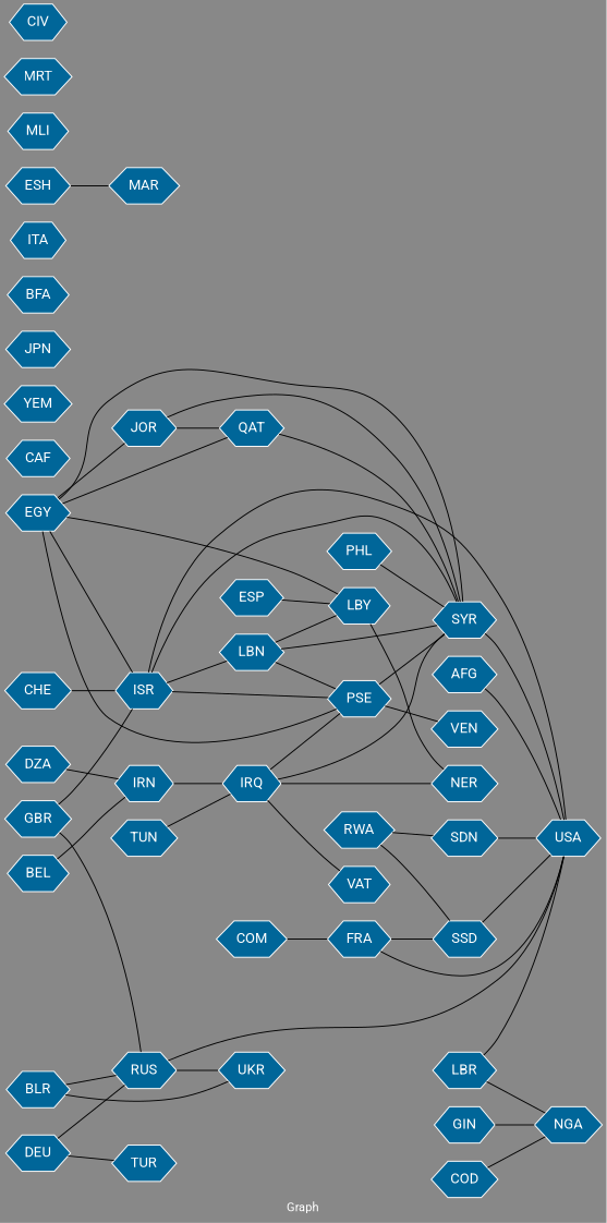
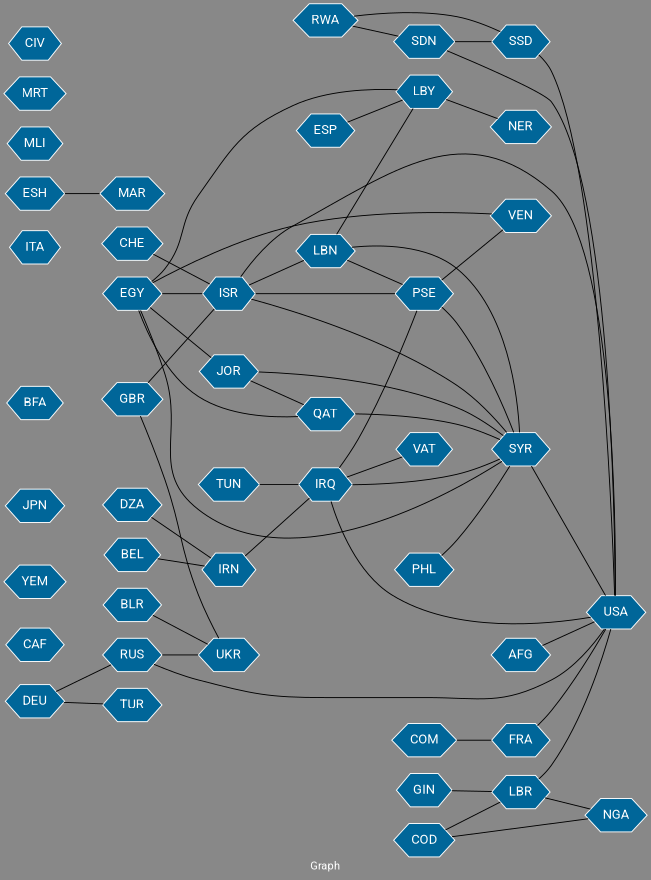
  graph {
    bgcolor="#888888"
    fontcolor=white
    fontname=Roboto
    fontsize=12
    label="Graph"
    rankdir=LR
    node [color=white fillcolor="#006699" fontcolor=white fontname=Roboto shape=hexagon style=filled]
    edge [arrowhead=open color=black fontcolor=white fontname=Roboto fontsize=12 weight=1]
    n1 [label=SSD]
    n2 [label=USA]
    n3 [label=SDN]
    n4 [label=SYR]
    n5 [label=LBY]
    n6 [label=NER]
    n7 [label=IRN]
    n8 [label=IRQ]
    n9 [label=PSE]
    n10 [label=VEN]
    n11 [label=VAT]
    n12 [label=TUN]
    n13 [label=EGY]
    n14 [label=ISR]
    n15 [label=QAT]
    n16 [label=JOR]
    n17 [label=LBN]
    n18 [label=CAF]
    n19 [label=RUS]
    n20 [label=UKR]
    n21 [label=DZA]
    n22 [label=YEM]
    n23 [label=GIN]
    n24 [label=NGA]
    n25 [label=JPN]
    n26 [label=TUR]
    n27 [label=BFA]
    n28 [label=DEU]
    n29 [label=RWA]
    n30 [label=BLR]
    n31 [label=ITA]
    n32 [label=BEL]
    n33 [label=AFG]
    n34 [label=FRA]
    n35 [label=ESP]
    n36 [label=GBR]
    n37 [label=COM]
    n38 [label=MAR]
    n39 [label=ESH]
    n40 [label=MLI]
    n41 [label=PHL]
    n42 [label=MRT]
    n43 [label=CHE]
    n44 [label=LBR]
    n45 [label=CIV]
    n46 [label=COD]
    n1 -- n2
-   n34 -- n1 [weight=8]
+   n3 -- n1 [weight=8]
    n3 -- n2
    n4 -- n2 [weight=2]
    n5 -- n6
    n7 -- n8
-   n8 -- n6 [weight=5]
+   n8 -- n2 [weight=5]
    n8 -- n4 [weight=3]
    n8 -- n9
    n8 -- n11
    n9 -- n4
    n9 -- n10
    n12 -- n8 [weight=2]
    n13 -- n4
    n13 -- n5 [weight=4]
-   n13 -- n9 [weight=2]
+   n13 -- n10 [weight=2]
    n13 -- n14 [weight=4]
    n13 -- n15
    n13 -- n16
    n14 -- n2
    n14 -- n4
    n14 -- n9 [weight=8]
    n14 -- n17
    n15 -- n4
    n16 -- n4
    n16 -- n15
    n17 -- n4 [weight=3]
    n17 -- n5
    n17 -- n9
    n19 -- n2
    n19 -- n20 [weight=11]
    n21 -- n7
-   n23 -- n24
+   n23 -- n44
    n28 -- n19
    n28 -- n26
    n29 -- n1
    n29 -- n3
-   n30 -- n19
    n30 -- n20
    n32 -- n7
    n33 -- n2
    n34 -- n2
    n35 -- n5
    n36 -- n14
-   n36 -- n19
+   n36 -- n20
    n37 -- n34
    n39 -- n38
    n41 -- n4
    n43 -- n14
    n44 -- n2
    n44 -- n24
    n46 -- n24
+   n46 -- n44
  }
